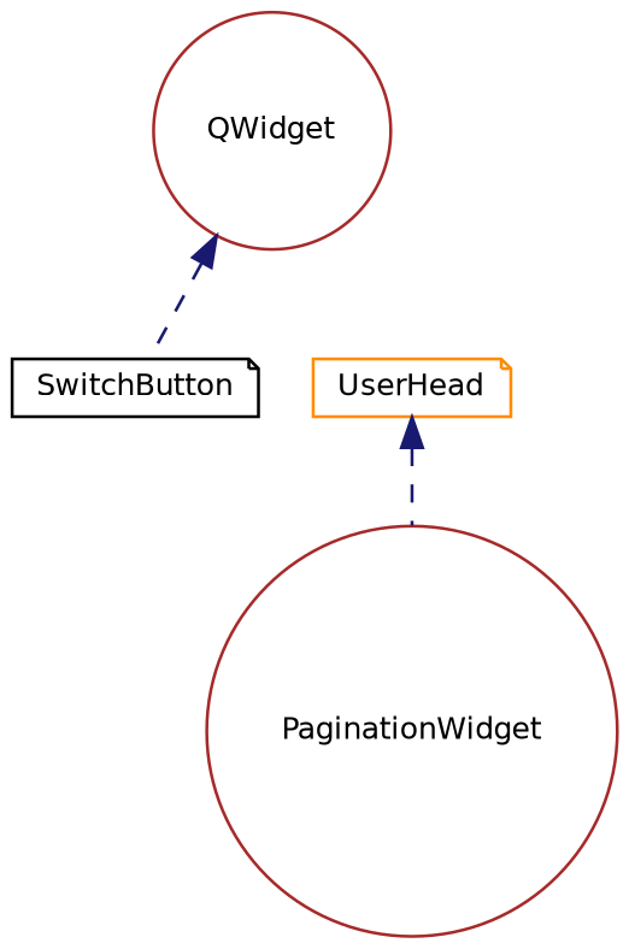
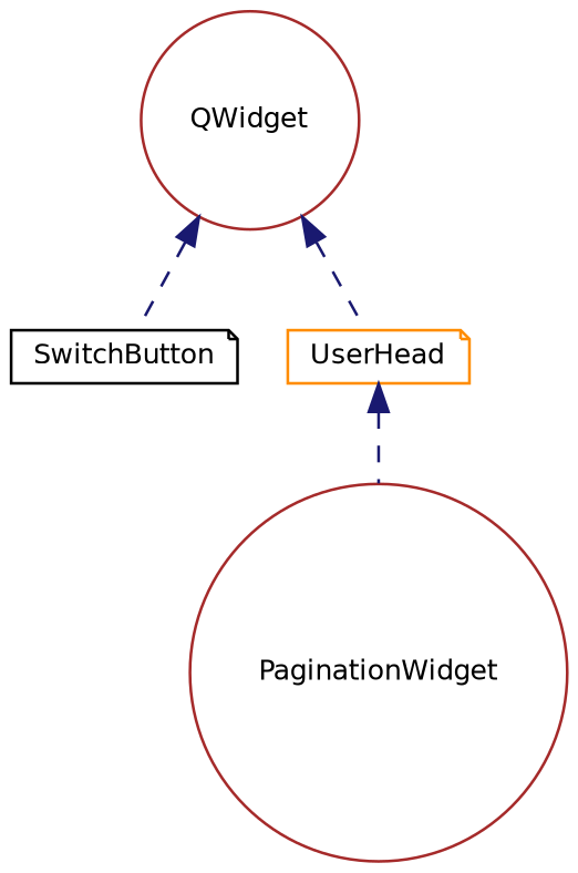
  digraph {
    rankdir=TB
    node [color=brown fillcolor=white fontname=Helvetica fontsize=10 shape=circle style=filled]
    edge [color=midnightblue dir=back fontname=Helvetica fontsize=10 labelfontname=Helvetica labelfontsize=10 style=dashed]
    n1 [height=0.2 label=QWidget width=0.4]
    n2 [color=black height=0.2 label=SwitchButton shape=note width=0.4]
    n3 [color=darkorange height=0.2 label=UserHead shape=note width=0.4]
    n4 [height=0.2 label=PaginationWidget width=0.4]
    n1 -> n2
+   n1 -> n3
    n3 -> n4
  }
